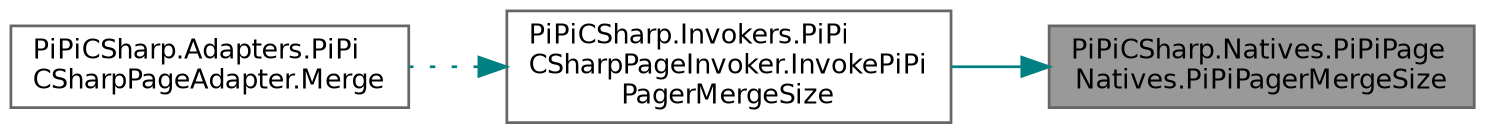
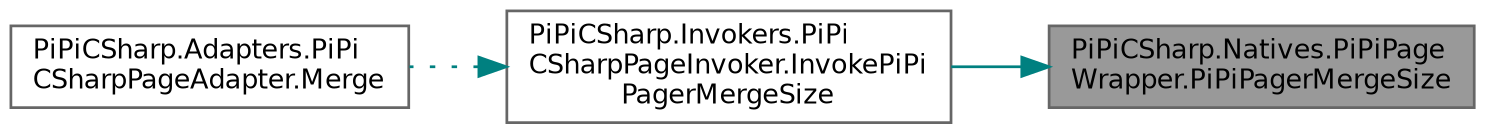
  digraph {
    rankdir=RL
    node [color=grey40 fillcolor=white fontname=Helvetica fontsize=10 shape=box style=filled]
    edge [color=teal dir=back fontname=Helvetica fontsize=10 labelfontname=Helvetica labelfontsize=10]
-   n1 [color=gray40 fillcolor=grey60 fontcolor=black height=0.2 label="PiPiCSharp.Natives.PiPiPage\lNatives.PiPiPagerMergeSize" width=0.4]
+   n1 [color=gray40 fillcolor=grey60 fontcolor=black height=0.2 label="PiPiCSharp.Natives.PiPiPage\lWrapper.PiPiPagerMergeSize" width=0.4]
    n2 [height=0.2 label="PiPiCSharp.Invokers.PiPi\lCSharpPageInvoker.InvokePiPi\lPagerMergeSize" width=0.4]
    n3 [height=0.2 label="PiPiCSharp.Adapters.PiPi\lCSharpPageAdapter.Merge" width=0.4]
    n1 -> n2 [style=solid]
    n2 -> n3 [style=dotted]
  }
